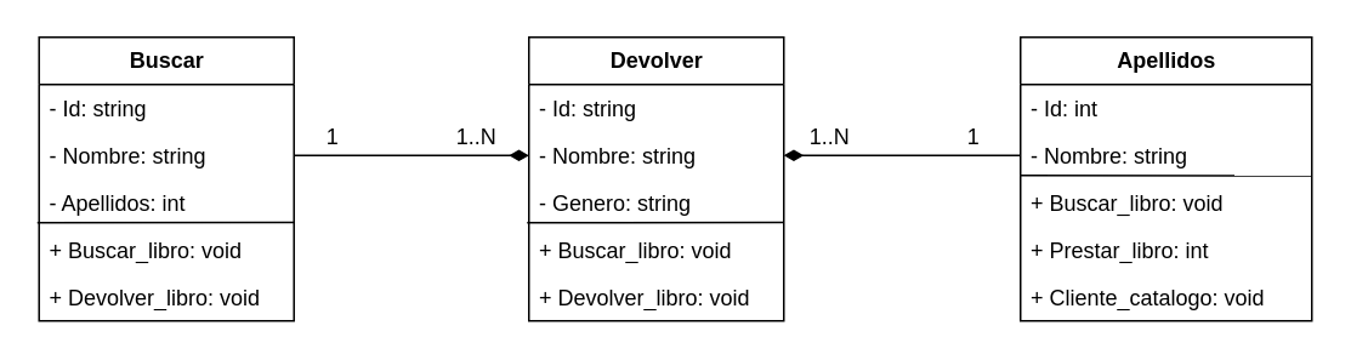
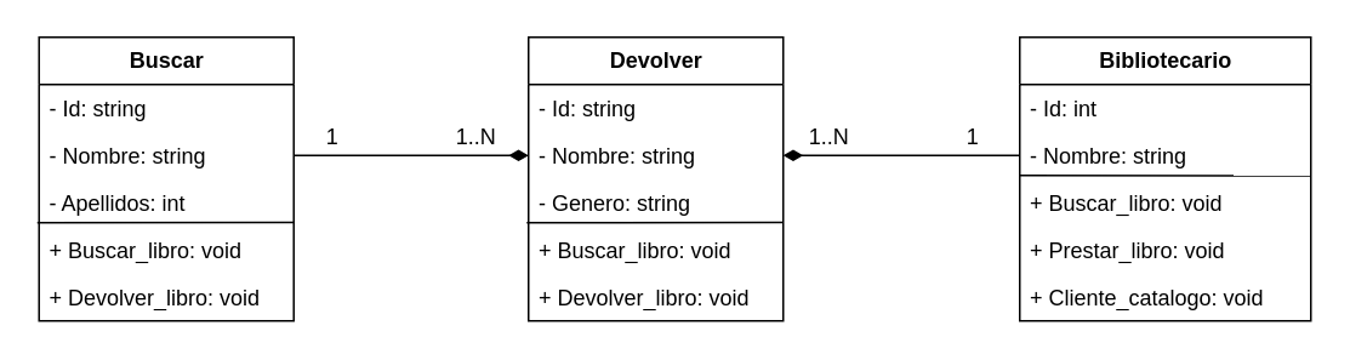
  <mxCell id="0" />
  <mxCell id="1" parent="0" />
  <mxCell id="2" value="Buscar" style="swimlane;fontStyle=1;childLayout=stackLayout;horizontal=1;startSize=26;fillColor=none;horizontalStack=0;resizeParent=1;resizeParentMax=0;resizeLast=0;collapsible=1;marginBottom=0;html=1;" vertex="1" parent="1"><mxGeometry x="20.98" y="20" width="140" height="156" as="geometry" /></mxCell>
  <mxCell id="3" value="- Id: string" style="text;strokeColor=none;fillColor=none;align=left;verticalAlign=top;spacingLeft=4;spacingRight=4;overflow=hidden;rotatable=0;points=[[0,0.5],[1,0.5]];portConstraint=eastwest;whiteSpace=wrap;html=1;" vertex="1" parent="2"><mxGeometry y="26" width="140" height="26" as="geometry" /></mxCell>
  <mxCell id="4" value="- Nombre: string" style="text;strokeColor=none;fillColor=none;align=left;verticalAlign=top;spacingLeft=4;spacingRight=4;overflow=hidden;rotatable=0;points=[[0,0.5],[1,0.5]];portConstraint=eastwest;whiteSpace=wrap;html=1;" vertex="1" parent="2"><mxGeometry y="52" width="140" height="26" as="geometry" /></mxCell>
  <mxCell id="5" value="- Apellidos: int" style="text;strokeColor=none;fillColor=none;align=left;verticalAlign=top;spacingLeft=4;spacingRight=4;overflow=hidden;rotatable=0;points=[[0,0.5],[1,0.5]];portConstraint=eastwest;whiteSpace=wrap;html=1;" vertex="1" parent="2"><mxGeometry y="78" width="140" height="26" as="geometry" /></mxCell>
  <mxCell id="6" value="+ Buscar_libro: void" style="text;strokeColor=none;fillColor=none;align=left;verticalAlign=top;spacingLeft=4;spacingRight=4;overflow=hidden;rotatable=0;points=[[0,0.5],[1,0.5]];portConstraint=eastwest;whiteSpace=wrap;html=1;" vertex="1" parent="2"><mxGeometry y="104" width="140" height="26" as="geometry" /></mxCell>
  <mxCell id="7" value="+ Devolver_libro: void" style="text;strokeColor=none;fillColor=none;align=left;verticalAlign=top;spacingLeft=4;spacingRight=4;overflow=hidden;rotatable=0;points=[[0,0.5],[1,0.5]];portConstraint=eastwest;whiteSpace=wrap;html=1;" vertex="1" parent="2"><mxGeometry y="130" width="140" height="26" as="geometry" /></mxCell>
  <mxCell id="8" value="" style="endArrow=none;html=1;rounded=0;exitX=-0.007;exitY=-0.077;exitDx=0;exitDy=0;exitPerimeter=0;entryX=1.001;entryY=0.915;entryDx=0;entryDy=0;entryPerimeter=0;" edge="1" parent="2" source="6" target="5"><mxGeometry width="50" height="50" relative="1" as="geometry"><mxPoint x="229.02" y="130" as="sourcePoint" /><mxPoint x="279.02" y="80" as="targetPoint" /></mxGeometry></mxCell>
- <mxCell id="9" value="Apellidos" style="swimlane;fontStyle=1;childLayout=stackLayout;horizontal=1;startSize=26;fillColor=none;horizontalStack=0;resizeParent=1;resizeParentMax=0;resizeLast=0;collapsible=1;marginBottom=0;html=1;" vertex="1" parent="1"><mxGeometry x="560" y="20" width="160" height="156" as="geometry" /></mxCell>
+ <mxCell id="9" value="Bibliotecario" style="swimlane;fontStyle=1;childLayout=stackLayout;horizontal=1;startSize=26;fillColor=none;horizontalStack=0;resizeParent=1;resizeParentMax=0;resizeLast=0;collapsible=1;marginBottom=0;html=1;" vertex="1" parent="1"><mxGeometry x="560" y="20" width="160" height="156" as="geometry" /></mxCell>
  <mxCell id="10" value="- Id: int" style="text;strokeColor=none;fillColor=none;align=left;verticalAlign=top;spacingLeft=4;spacingRight=4;overflow=hidden;rotatable=0;points=[[0,0.5],[1,0.5]];portConstraint=eastwest;whiteSpace=wrap;html=1;" vertex="1" parent="9"><mxGeometry y="26" width="160" height="26" as="geometry" /></mxCell>
  <mxCell id="11" value="- Nombre: string" style="text;strokeColor=none;fillColor=none;align=left;verticalAlign=top;spacingLeft=4;spacingRight=4;overflow=hidden;rotatable=0;points=[[0,0.5],[1,0.5]];portConstraint=eastwest;whiteSpace=wrap;html=1;" vertex="1" parent="9"><mxGeometry y="52" width="160" height="26" as="geometry" /></mxCell>
  <mxCell id="12" value="" style="endArrow=none;html=1;rounded=0;exitX=-0.007;exitY=-0.077;exitDx=0;exitDy=0;exitPerimeter=0;entryX=0.999;entryY=0.932;entryDx=0;entryDy=0;entryPerimeter=0;" edge="1" parent="9" target="11"><mxGeometry width="50" height="50" relative="1" as="geometry"><mxPoint y="76" as="sourcePoint" /><mxPoint x="141" y="78" as="targetPoint" /></mxGeometry></mxCell>
  <mxCell id="13" value="+ Buscar_libro: void" style="text;strokeColor=none;fillColor=none;align=left;verticalAlign=top;spacingLeft=4;spacingRight=4;overflow=hidden;rotatable=0;points=[[0,0.5],[1,0.5]];portConstraint=eastwest;whiteSpace=wrap;html=1;" vertex="1" parent="9"><mxGeometry y="78" width="160" height="26" as="geometry" /></mxCell>
- <mxCell id="14" value="+ Prestar_libro: int" style="text;strokeColor=none;fillColor=none;align=left;verticalAlign=top;spacingLeft=4;spacingRight=4;overflow=hidden;rotatable=0;points=[[0,0.5],[1,0.5]];portConstraint=eastwest;whiteSpace=wrap;html=1;" vertex="1" parent="9"><mxGeometry y="104" width="160" height="26" as="geometry" /></mxCell>
+ <mxCell id="14" value="+ Prestar_libro: void" style="text;strokeColor=none;fillColor=none;align=left;verticalAlign=top;spacingLeft=4;spacingRight=4;overflow=hidden;rotatable=0;points=[[0,0.5],[1,0.5]];portConstraint=eastwest;whiteSpace=wrap;html=1;" vertex="1" parent="9"><mxGeometry y="104" width="160" height="26" as="geometry" /></mxCell>
  <mxCell id="15" value="+ Cliente_catalogo: void" style="text;strokeColor=none;fillColor=none;align=left;verticalAlign=top;spacingLeft=4;spacingRight=4;overflow=hidden;rotatable=0;points=[[0,0.5],[1,0.5]];portConstraint=eastwest;whiteSpace=wrap;html=1;" vertex="1" parent="9"><mxGeometry y="130" width="160" height="26" as="geometry" /></mxCell>
  <mxCell id="16" value="Devolver" style="swimlane;fontStyle=1;childLayout=stackLayout;horizontal=1;startSize=26;fillColor=none;horizontalStack=0;resizeParent=1;resizeParentMax=0;resizeLast=0;collapsible=1;marginBottom=0;html=1;" vertex="1" parent="1"><mxGeometry x="290" y="20" width="140" height="156" as="geometry" /></mxCell>
  <mxCell id="17" value="- Id: string" style="text;strokeColor=none;fillColor=none;align=left;verticalAlign=top;spacingLeft=4;spacingRight=4;overflow=hidden;rotatable=0;points=[[0,0.5],[1,0.5]];portConstraint=eastwest;whiteSpace=wrap;html=1;" vertex="1" parent="16"><mxGeometry y="26" width="140" height="26" as="geometry" /></mxCell>
  <mxCell id="18" value="- Nombre: string" style="text;strokeColor=none;fillColor=none;align=left;verticalAlign=top;spacingLeft=4;spacingRight=4;overflow=hidden;rotatable=0;points=[[0,0.5],[1,0.5]];portConstraint=eastwest;whiteSpace=wrap;html=1;" vertex="1" parent="16"><mxGeometry y="52" width="140" height="26" as="geometry" /></mxCell>
  <mxCell id="19" value="- Genero: string" style="text;strokeColor=none;fillColor=none;align=left;verticalAlign=top;spacingLeft=4;spacingRight=4;overflow=hidden;rotatable=0;points=[[0,0.5],[1,0.5]];portConstraint=eastwest;whiteSpace=wrap;html=1;" vertex="1" parent="16"><mxGeometry y="78" width="140" height="26" as="geometry" /></mxCell>
  <mxCell id="20" value="+ Buscar_libro: void" style="text;strokeColor=none;fillColor=none;align=left;verticalAlign=top;spacingLeft=4;spacingRight=4;overflow=hidden;rotatable=0;points=[[0,0.5],[1,0.5]];portConstraint=eastwest;whiteSpace=wrap;html=1;" vertex="1" parent="16"><mxGeometry y="104" width="140" height="26" as="geometry" /></mxCell>
  <mxCell id="21" value="+ Devolver_libro: void" style="text;strokeColor=none;fillColor=none;align=left;verticalAlign=top;spacingLeft=4;spacingRight=4;overflow=hidden;rotatable=0;points=[[0,0.5],[1,0.5]];portConstraint=eastwest;whiteSpace=wrap;html=1;" vertex="1" parent="16"><mxGeometry y="130" width="140" height="26" as="geometry" /></mxCell>
  <mxCell id="22" value="" style="endArrow=none;html=1;rounded=0;exitX=-0.007;exitY=-0.077;exitDx=0;exitDy=0;exitPerimeter=0;entryX=1.001;entryY=0.915;entryDx=0;entryDy=0;entryPerimeter=0;" edge="1" parent="16" source="20" target="19"><mxGeometry width="50" height="50" relative="1" as="geometry"><mxPoint x="229.02" y="130" as="sourcePoint" /><mxPoint x="279.02" y="80" as="targetPoint" /></mxGeometry></mxCell>
  <mxCell id="23" value="1..N" style="text;html=1;align=center;verticalAlign=middle;resizable=0;points=[];autosize=1;strokeColor=none;fillColor=none;" vertex="1" parent="1"><mxGeometry x="236" y="60" width="50" height="30" as="geometry" /></mxCell>
  <mxCell id="24" value="1" style="text;html=1;align=center;verticalAlign=middle;resizable=0;points=[];autosize=1;strokeColor=none;fillColor=none;" vertex="1" parent="1"><mxGeometry x="166.98" y="60" width="30" height="30" as="geometry" /></mxCell>
  <mxCell id="25" value="" style="endArrow=none;startArrow=diamondThin;endFill=0;startFill=1;html=1;verticalAlign=bottom;labelBackgroundColor=none;strokeWidth=1;startSize=8;endSize=8;rounded=0;exitX=0;exitY=0.5;exitDx=0;exitDy=0;entryX=1;entryY=0.5;entryDx=0;entryDy=0;" edge="1" parent="1" source="18" target="4"><mxGeometry width="160" relative="1" as="geometry"><mxPoint x="210" y="130" as="sourcePoint" /><mxPoint x="370" y="130" as="targetPoint" /></mxGeometry></mxCell>
  <mxCell id="26" value="" style="endArrow=none;startArrow=diamondThin;endFill=0;startFill=1;html=1;verticalAlign=bottom;labelBackgroundColor=none;strokeWidth=1;startSize=8;endSize=8;rounded=0;exitX=1;exitY=0.5;exitDx=0;exitDy=0;entryX=0;entryY=0.5;entryDx=0;entryDy=0;exitPerimeter=0;" edge="1" parent="1" source="18" target="11"><mxGeometry width="160" relative="1" as="geometry"><mxPoint x="300" y="95" as="sourcePoint" /><mxPoint x="171" y="95" as="targetPoint" /></mxGeometry></mxCell>
  <mxCell id="27" value="1" style="text;html=1;align=center;verticalAlign=middle;resizable=0;points=[];autosize=1;strokeColor=none;fillColor=none;" vertex="1" parent="1"><mxGeometry x="519.02" y="60" width="30" height="30" as="geometry" /></mxCell>
  <mxCell id="28" value="1..N" style="text;html=1;align=center;verticalAlign=middle;resizable=0;points=[];autosize=1;strokeColor=none;fillColor=none;" vertex="1" parent="1"><mxGeometry x="430" y="60" width="50" height="30" as="geometry" /></mxCell>
